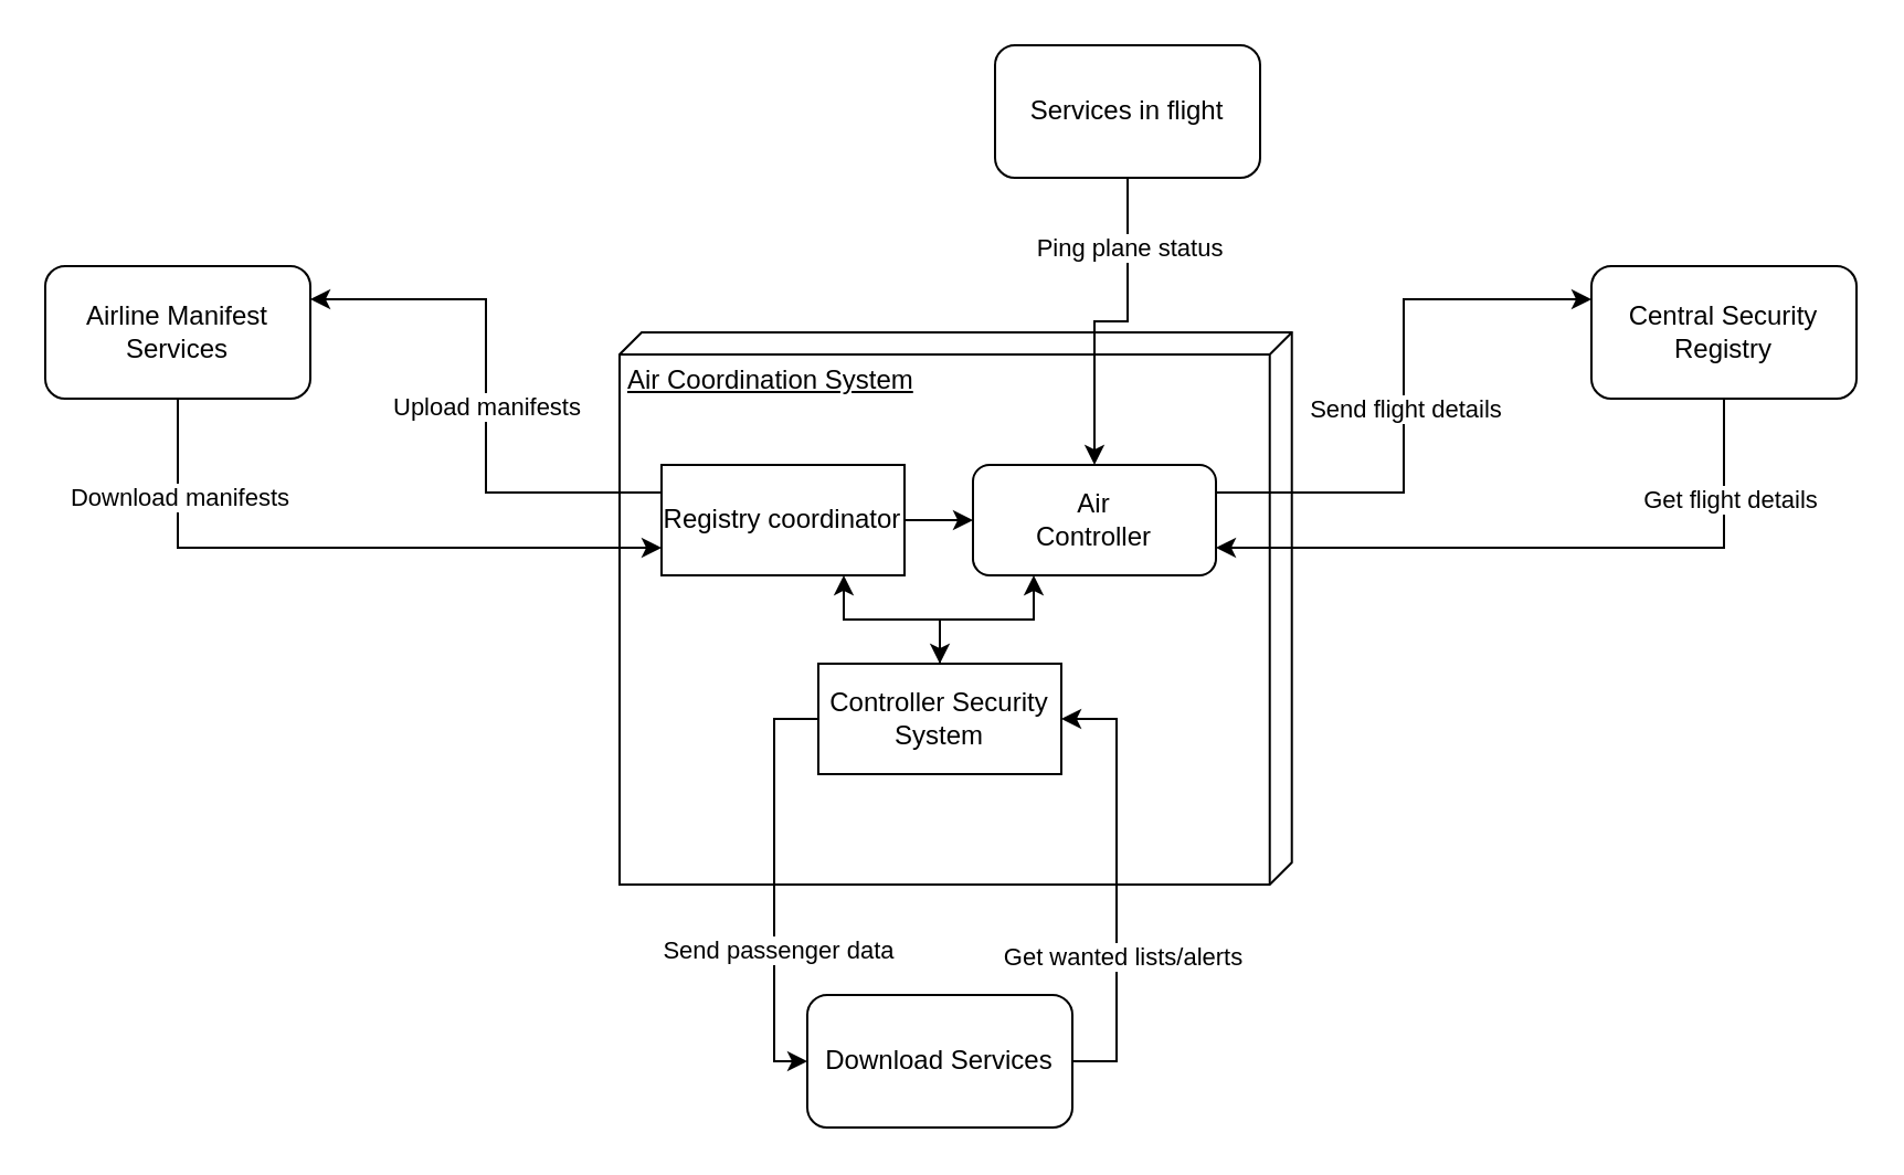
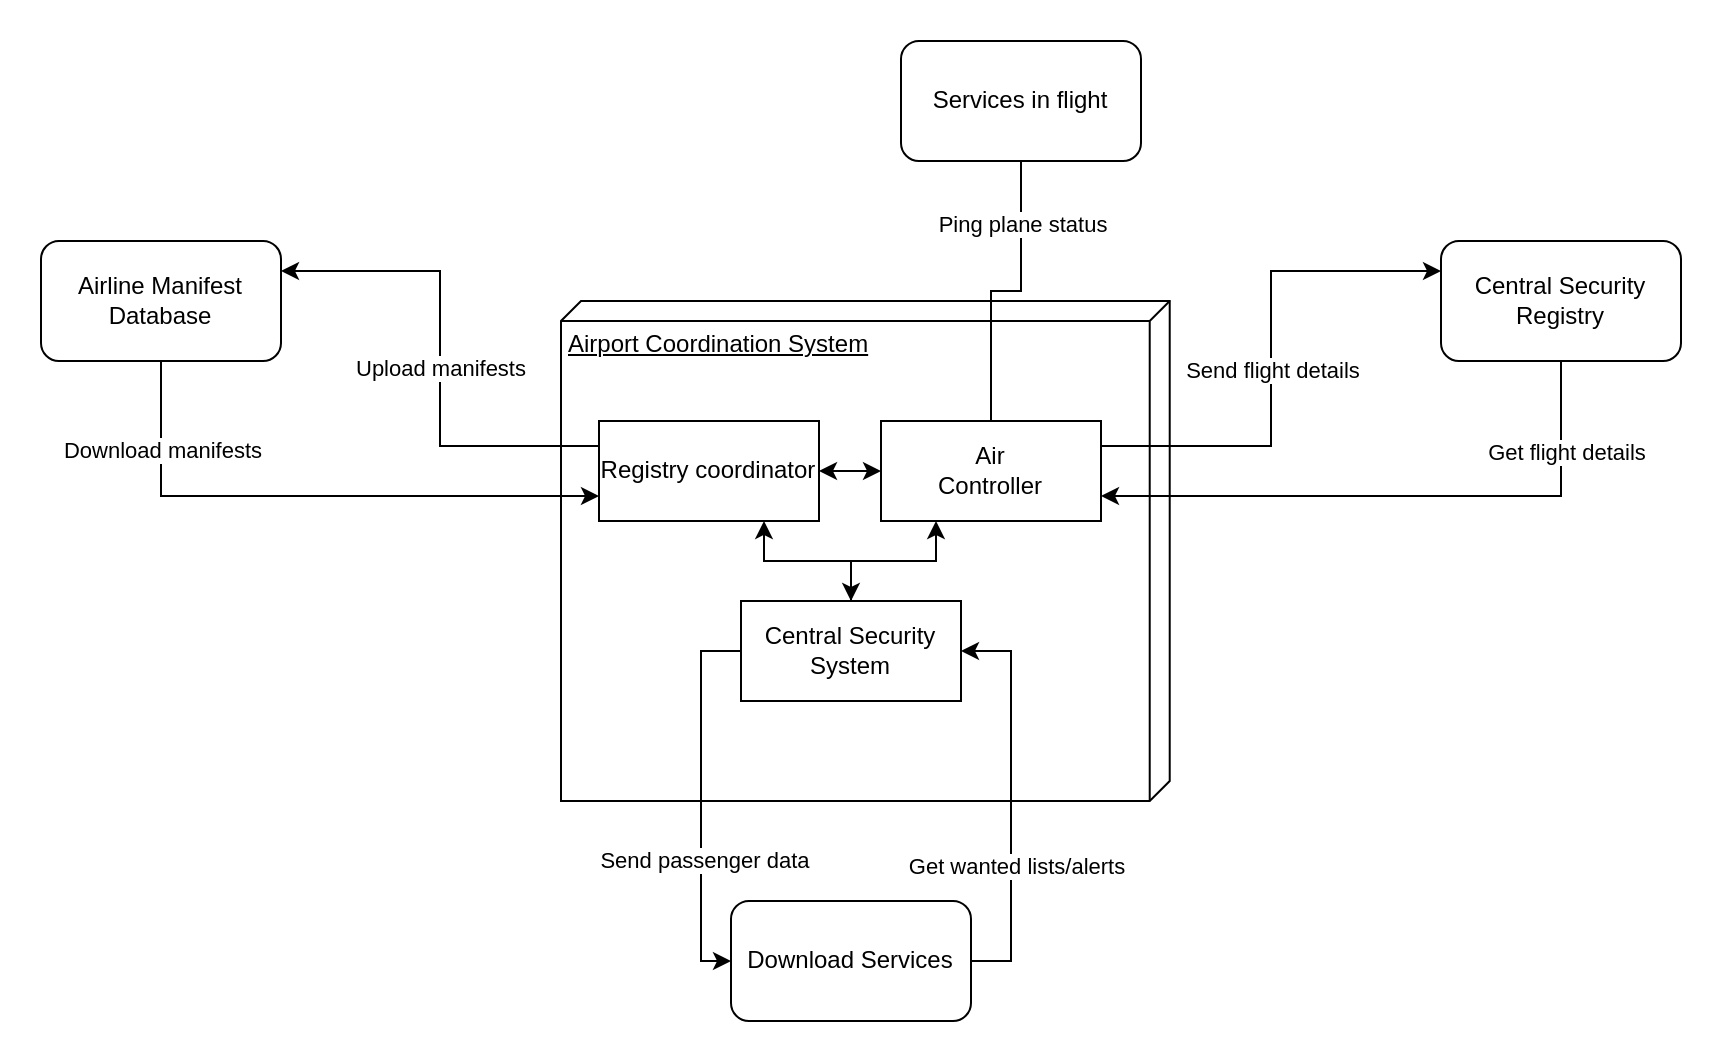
  <mxCell id="0" />
  <mxCell id="1" parent="0" />
- <mxCell id="2" value="Air Coordination System" style="verticalAlign=top;align=left;spacingTop=8;spacingLeft=2;spacingRight=12;shape=cube;size=10;direction=south;fontStyle=4;html=1;whiteSpace=wrap;" vertex="1" parent="1"><mxGeometry x="280" y="150" width="304.35" height="250" as="geometry" /></mxCell>
+ <mxCell id="2" value="Airport Coordination System" style="verticalAlign=top;align=left;spacingTop=8;spacingLeft=2;spacingRight=12;shape=cube;size=10;direction=south;fontStyle=4;html=1;whiteSpace=wrap;" vertex="1" parent="1"><mxGeometry x="280" y="150" width="304.35" height="250" as="geometry" /></mxCell>
  <mxCell id="3" style="edgeStyle=orthogonalEdgeStyle;rounded=0;orthogonalLoop=1;jettySize=auto;html=1;exitX=0;exitY=0.25;exitDx=0;exitDy=0;entryX=1;entryY=0.25;entryDx=0;entryDy=0;" edge="1" parent="1" source="6" target="17"><mxGeometry relative="1" as="geometry" /></mxCell>
  <mxCell id="4" value="Upload manifests" style="edgeLabel;html=1;align=center;verticalAlign=middle;resizable=0;points=[];" vertex="1" connectable="0" parent="3"><mxGeometry x="-0.034" relative="1" as="geometry"><mxPoint as="offset" /></mxGeometry></mxCell>
  <mxCell id="5" style="edgeStyle=orthogonalEdgeStyle;rounded=0;orthogonalLoop=1;jettySize=auto;html=1;exitX=0.75;exitY=1;exitDx=0;exitDy=0;entryX=0.5;entryY=0;entryDx=0;entryDy=0;endArrow=none;endFill=0;startArrow=classic;startFill=1;" edge="1" parent="1" source="6" target="14"><mxGeometry relative="1" as="geometry" /></mxCell>
  <mxCell id="6" value="Registry coordinator" style="html=1;whiteSpace=wrap;" vertex="1" parent="1"><mxGeometry x="299" y="210" width="110" height="50" as="geometry" /></mxCell>
  <mxCell id="7" style="edgeStyle=orthogonalEdgeStyle;rounded=0;orthogonalLoop=1;jettySize=auto;html=1;exitX=1;exitY=0.25;exitDx=0;exitDy=0;entryX=0;entryY=0.25;entryDx=0;entryDy=0;" edge="1" parent="1" source="11" target="20"><mxGeometry relative="1" as="geometry" /></mxCell>
  <mxCell id="8" value="Send flight details" style="edgeLabel;html=1;align=center;verticalAlign=middle;resizable=0;points=[];" vertex="1" connectable="0" parent="7"><mxGeometry x="-0.046" relative="1" as="geometry"><mxPoint as="offset" /></mxGeometry></mxCell>
  <mxCell id="9" style="edgeStyle=orthogonalEdgeStyle;rounded=0;orthogonalLoop=1;jettySize=auto;html=1;exitX=0.25;exitY=1;exitDx=0;exitDy=0;entryX=0.5;entryY=0;entryDx=0;entryDy=0;startArrow=classic;startFill=1;" edge="1" parent="1" source="11" target="14"><mxGeometry relative="1" as="geometry" /></mxCell>
- <mxCell id="10" style="edgeStyle=orthogonalEdgeStyle;rounded=0;orthogonalLoop=1;jettySize=auto;html=1;exitX=0;exitY=0.5;exitDx=0;exitDy=0;entryX=1;entryY=0.5;entryDx=0;entryDy=0;startArrow=classic;startFill=1;endArrow=none;" edge="1" parent="1" source="11" target="6"><mxGeometry relative="1" as="geometry" /></mxCell>
- <mxCell id="11" value="&lt;div&gt;Air &lt;br&gt;&lt;/div&gt;&lt;div&gt;Controller&lt;/div&gt;" style="html=1;whiteSpace=wrap;rounded=1;" vertex="1" parent="1"><mxGeometry x="440" y="210" width="110" height="50" as="geometry" /></mxCell>
+ <mxCell id="10" style="edgeStyle=orthogonalEdgeStyle;rounded=0;orthogonalLoop=1;jettySize=auto;html=1;exitX=0;exitY=0.5;exitDx=0;exitDy=0;entryX=1;entryY=0.5;entryDx=0;entryDy=0;startArrow=classic;startFill=1;" edge="1" parent="1" source="11" target="6"><mxGeometry relative="1" as="geometry" /></mxCell>
+ <mxCell id="11" value="&lt;div&gt;Air &lt;br&gt;&lt;/div&gt;&lt;div&gt;Controller&lt;/div&gt;" style="html=1;whiteSpace=wrap;" vertex="1" parent="1"><mxGeometry x="440" y="210" width="110" height="50" as="geometry" /></mxCell>
  <mxCell id="12" style="edgeStyle=orthogonalEdgeStyle;rounded=0;orthogonalLoop=1;jettySize=auto;html=1;exitX=0;exitY=0.5;exitDx=0;exitDy=0;entryX=0;entryY=0.5;entryDx=0;entryDy=0;" edge="1" parent="1" source="14" target="23"><mxGeometry relative="1" as="geometry" /></mxCell>
  <mxCell id="13" value="Send passenger data" style="edgeLabel;html=1;align=center;verticalAlign=middle;resizable=0;points=[];" vertex="1" connectable="0" parent="12"><mxGeometry x="0.31" y="1" relative="1" as="geometry"><mxPoint as="offset" /></mxGeometry></mxCell>
- <mxCell id="14" value="Controller Security System" style="html=1;whiteSpace=wrap;" vertex="1" parent="1"><mxGeometry x="370" y="300" width="110" height="50" as="geometry" /></mxCell>
+ <mxCell id="14" value="Central Security System" style="html=1;whiteSpace=wrap;" vertex="1" parent="1"><mxGeometry x="370" y="300" width="110" height="50" as="geometry" /></mxCell>
  <mxCell id="15" style="edgeStyle=orthogonalEdgeStyle;rounded=0;orthogonalLoop=1;jettySize=auto;html=1;exitX=0.5;exitY=1;exitDx=0;exitDy=0;entryX=0;entryY=0.75;entryDx=0;entryDy=0;" edge="1" parent="1" source="17" target="6"><mxGeometry relative="1" as="geometry" /></mxCell>
  <mxCell id="16" value="Download manifests" style="edgeLabel;html=1;align=center;verticalAlign=middle;resizable=0;points=[];" vertex="1" connectable="0" parent="15"><mxGeometry x="-0.694" relative="1" as="geometry"><mxPoint as="offset" /></mxGeometry></mxCell>
- <mxCell id="17" value="Airline Manifest Services" style="rounded=1;whiteSpace=wrap;html=1;" vertex="1" parent="1"><mxGeometry x="20" y="120" width="120" height="60" as="geometry" /></mxCell>
+ <mxCell id="17" value="Airline Manifest Database" style="rounded=1;whiteSpace=wrap;html=1;" vertex="1" parent="1"><mxGeometry x="20" y="120" width="120" height="60" as="geometry" /></mxCell>
  <mxCell id="18" style="edgeStyle=orthogonalEdgeStyle;rounded=0;orthogonalLoop=1;jettySize=auto;html=1;exitX=0.5;exitY=1;exitDx=0;exitDy=0;entryX=1;entryY=0.75;entryDx=0;entryDy=0;" edge="1" parent="1" source="20" target="11"><mxGeometry relative="1" as="geometry" /></mxCell>
  <mxCell id="19" value="Get flight details" style="edgeLabel;html=1;align=center;verticalAlign=middle;resizable=0;points=[];" vertex="1" connectable="0" parent="18"><mxGeometry x="-0.699" y="2" relative="1" as="geometry"><mxPoint as="offset" /></mxGeometry></mxCell>
  <mxCell id="20" value="Central Security Registry" style="rounded=1;whiteSpace=wrap;html=1;" vertex="1" parent="1"><mxGeometry x="720" y="120" width="120" height="60" as="geometry" /></mxCell>
  <mxCell id="21" style="edgeStyle=orthogonalEdgeStyle;rounded=0;orthogonalLoop=1;jettySize=auto;html=1;exitX=1;exitY=0.5;exitDx=0;exitDy=0;entryX=1;entryY=0.5;entryDx=0;entryDy=0;" edge="1" parent="1" source="23" target="14"><mxGeometry relative="1" as="geometry" /></mxCell>
  <mxCell id="22" value="Get wanted lists/alerts" style="edgeLabel;html=1;align=center;verticalAlign=middle;resizable=0;points=[];" vertex="1" connectable="0" parent="21"><mxGeometry x="-0.32" y="-2" relative="1" as="geometry"><mxPoint as="offset" /></mxGeometry></mxCell>
  <mxCell id="23" value="Download Services" style="rounded=1;whiteSpace=wrap;html=1;" vertex="1" parent="1"><mxGeometry x="365" y="450" width="120" height="60" as="geometry" /></mxCell>
- <mxCell id="24" style="edgeStyle=orthogonalEdgeStyle;rounded=0;orthogonalLoop=1;jettySize=auto;html=1;exitX=0.5;exitY=1;exitDx=0;exitDy=0;" edge="1" parent="1" source="26" target="11"><mxGeometry relative="1" as="geometry" /></mxCell>
+ <mxCell id="24" style="edgeStyle=orthogonalEdgeStyle;rounded=0;orthogonalLoop=1;jettySize=auto;html=1;exitX=0.5;exitY=1;exitDx=0;exitDy=0;endArrow=none;" edge="1" parent="1" source="26" target="11"><mxGeometry relative="1" as="geometry" /></mxCell>
  <mxCell id="25" value="Ping plane status" style="edgeLabel;html=1;align=center;verticalAlign=middle;resizable=0;points=[];" vertex="1" connectable="0" parent="24"><mxGeometry x="-0.567" relative="1" as="geometry"><mxPoint as="offset" /></mxGeometry></mxCell>
  <mxCell id="26" value="Services in flight" style="rounded=1;whiteSpace=wrap;html=1;" vertex="1" parent="1"><mxGeometry x="450" y="20" width="120" height="60" as="geometry" /></mxCell>
